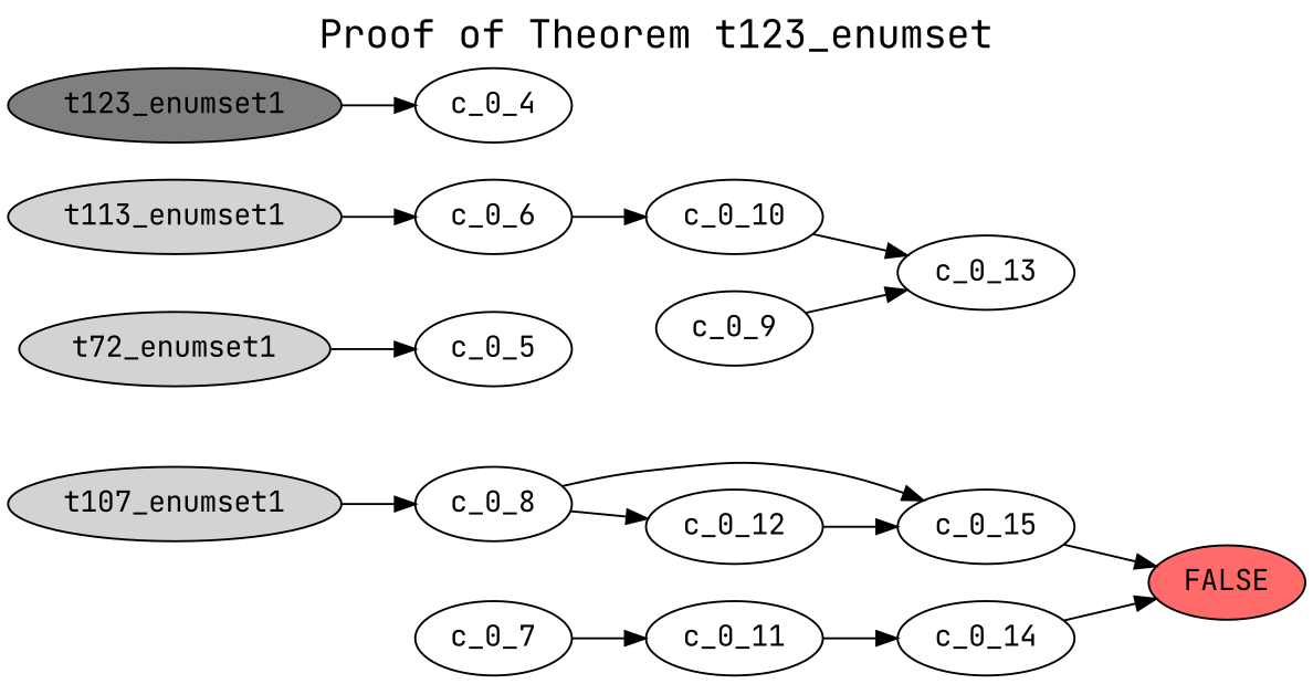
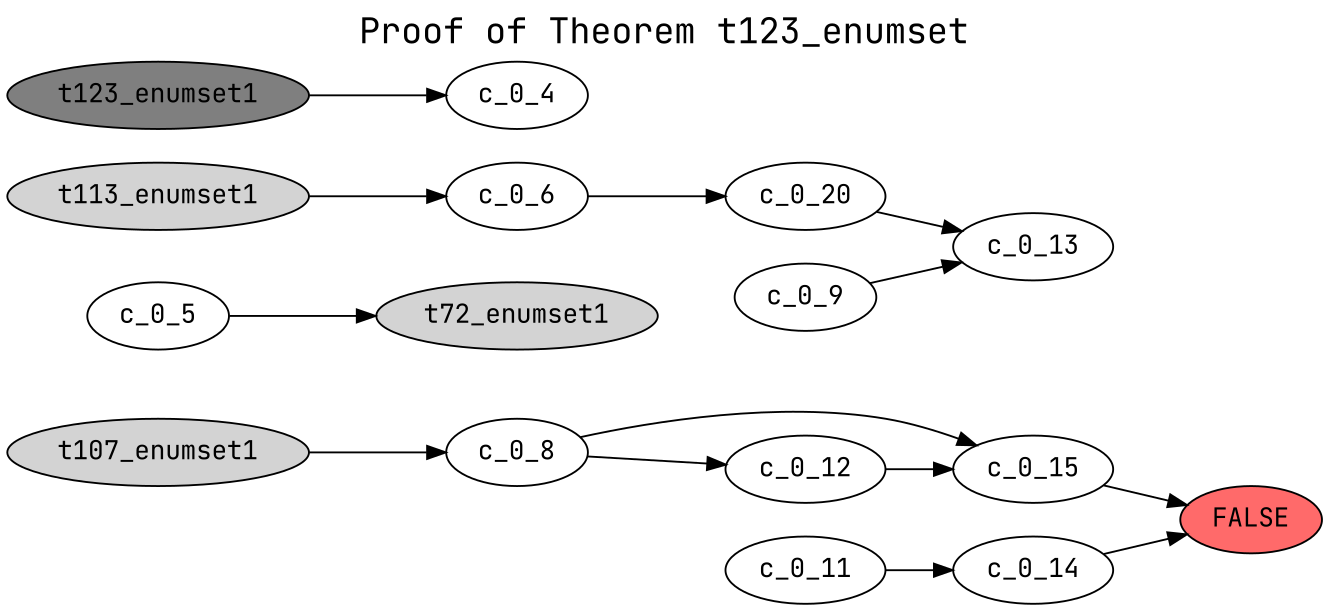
  digraph {
    fontname="JetBrains Mono"
    fontsize=19
    label="Proof of Theorem t123_enumset"
    labelloc=t
    rankdir=LR
    node [fontname="JetBrains Mono"]
    edge [fontname="JetBrains Mono"]
    FALSE [fillcolor=indianred1 style=filled]
    t72_enumset1 [style=filled]
    c_0_5
    t113_enumset1 [style=filled]
    c_0_6
-   c_0_10
+   c_0_10 [label=c_0_20]
    t107_enumset1 [style=filled]
    c_0_8
    c_0_15
    c_0_12
    t123_enumset1 [fillcolor=grey50 style=filled]
    c_0_4
    c_0_13
    c_0_14
    c_0_9
-   c_0_7
    c_0_11
-   t72_enumset1 -> c_0_5
+   c_0_5 -> t72_enumset1
    t113_enumset1 -> c_0_6
    c_0_6 -> c_0_10
    c_0_10 -> c_0_13
    t107_enumset1 -> c_0_8
    c_0_8 -> c_0_15
    c_0_8 -> c_0_12
    c_0_15 -> FALSE
    c_0_12 -> c_0_15
    t123_enumset1 -> c_0_4
    c_0_14 -> FALSE
    c_0_9 -> c_0_13
-   c_0_7 -> c_0_11
    c_0_11 -> c_0_14
  }
